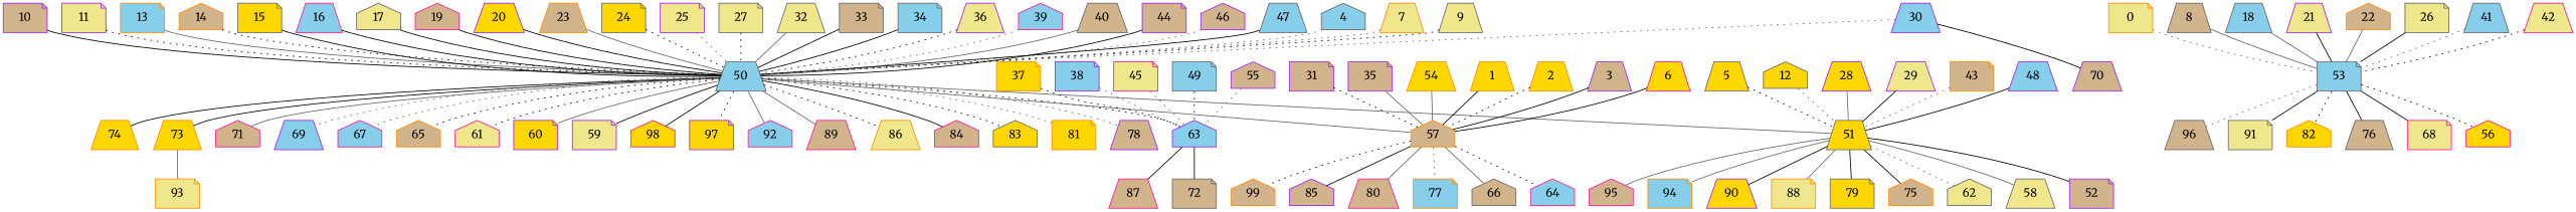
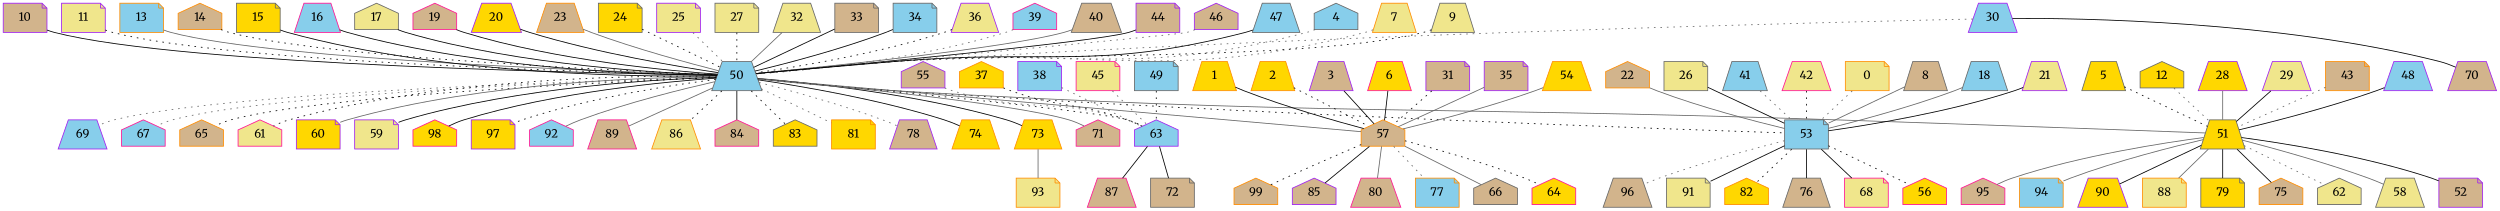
  graph {
    fontname=Merriweather
    node [color=gray40 fillcolor=tan fontname=Merriweather shape=trapezium style=filled]
    edge [color=black fontname=Merriweather style=solid]
    50 [fillcolor=skyblue]
    98 [color=deeppink fillcolor=gold shape=house]
    97 [color=purple fillcolor=gold shape=note]
    92 [color=deeppink fillcolor=skyblue shape=house]
    89 [color=deeppink]
    86 [color=darkorange fillcolor=khaki]
    84 [color=deeppink shape=house]
    83 [fillcolor=gold shape=house]
    81 [color=darkorange fillcolor=gold shape=note]
    78 [color=purple]
    74 [color=darkorange fillcolor=gold]
    73 [color=darkorange fillcolor=gold]
    71 [color=deeppink shape=house]
    69 [color=purple fillcolor=skyblue]
    67 [color=deeppink fillcolor=skyblue shape=house]
    65 [color=darkorange shape=house]
    63 [color=purple fillcolor=skyblue shape=house]
    61 [color=deeppink fillcolor=khaki shape=house]
    60 [color=purple fillcolor=gold shape=note]
    59 [color=purple fillcolor=khaki shape=note]
    57 [color=darkorange shape=house]
    53 [fillcolor=skyblue shape=note]
    51 [fillcolor=gold]
    93 [color=darkorange fillcolor=khaki shape=note]
    87 [color=deeppink]
    72 [shape=note]
    99 [color=darkorange shape=house]
    85 [color=purple shape=house]
    80 [color=deeppink]
    77 [color=darkorange fillcolor=skyblue shape=note]
    66 [shape=house]
-   64 [color=deeppink fillcolor=skyblue shape=house]
+   64 [color=deeppink fillcolor=gold shape=house]
    96
    91 [fillcolor=khaki shape=note]
    82 [color=darkorange fillcolor=gold shape=house]
    76
    68 [color=deeppink fillcolor=khaki shape=note]
    56 [color=deeppink fillcolor=gold shape=house]
    95 [color=deeppink shape=house]
    94 [color=darkorange fillcolor=skyblue shape=note]
    90 [color=purple fillcolor=gold]
    88 [color=darkorange fillcolor=khaki shape=note]
    79 [fillcolor=gold shape=note]
    75 [color=darkorange shape=house]
    62 [fillcolor=khaki shape=house]
    58 [fillcolor=khaki]
    52 [color=purple shape=note]
    4 [fillcolor=skyblue shape=house]
    7 [color=darkorange fillcolor=khaki]
    9 [fillcolor=khaki]
    10 [color=purple shape=note]
    11 [color=purple fillcolor=khaki shape=note]
    13 [color=darkorange fillcolor=skyblue shape=note]
    14 [color=darkorange shape=house]
    15 [fillcolor=gold shape=note]
    16 [color=deeppink fillcolor=skyblue]
    17 [fillcolor=khaki shape=house]
    19 [color=deeppink shape=house]
    20 [color=purple fillcolor=gold]
    23 [color=darkorange]
    24 [fillcolor=gold shape=note]
    25 [color=purple fillcolor=khaki shape=note]
    27 [fillcolor=khaki shape=note]
    30 [color=purple fillcolor=skyblue]
    70 [color=purple]
    32 [fillcolor=khaki]
    33 [shape=note]
    34 [fillcolor=skyblue shape=note]
    36 [color=purple fillcolor=khaki]
    39 [color=deeppink fillcolor=skyblue shape=house]
    40
    44 [color=purple shape=note]
    46 [color=purple shape=house]
    47 [fillcolor=skyblue]
    5 [fillcolor=gold]
    12 [fillcolor=gold shape=house]
    28 [color=purple fillcolor=gold]
    29 [color=purple fillcolor=khaki]
    43 [color=darkorange shape=note]
    48 [color=purple fillcolor=skyblue]
    0 [color=darkorange fillcolor=khaki shape=note]
    8
    18 [fillcolor=skyblue]
    21 [color=purple fillcolor=khaki]
    22 [color=darkorange shape=house]
    26 [fillcolor=khaki shape=note]
    41 [fillcolor=skyblue]
    42 [color=deeppink fillcolor=khaki]
    1 [color=darkorange fillcolor=gold]
    2 [color=darkorange fillcolor=gold]
    3 [color=purple]
    6 [color=deeppink fillcolor=gold]
    31 [color=purple shape=note]
    35 [color=purple shape=note]
    54 [color=darkorange fillcolor=gold]
-   37 [color=darkorange fillcolor=gold shape=note]
+   37 [color=darkorange fillcolor=gold shape=house]
    38 [color=purple fillcolor=skyblue shape=note]
    45 [color=deeppink fillcolor=khaki shape=note]
    49 [fillcolor=skyblue shape=note]
    55 [color=purple shape=house]
    50 -- 98
    50 -- 97 [style=dotted]
    50 -- 92 [color=gray40]
    50 -- 89 [color=gray40]
    50 -- 86 [style=dotted]
    50 -- 84
    50 -- 83 [style=dotted]
    50 -- 81 [color=gray40 style=dotted]
    50 -- 78 [color=gray40 style=dotted]
    50 -- 74
    50 -- 73
    50 -- 71 [color=gray40]
    50 -- 69 [color=gray40 style=dotted]
    50 -- 67 [color=gray40 style=dotted]
    50 -- 65 [style=dotted]
    50 -- 63 [style=dotted]
    50 -- 61 [style=dotted]
    50 -- 60 [color=gray40]
    50 -- 59
    50 -- 57 [color=gray40]
+   50 -- 53 [style=dotted]
    50 -- 51 [color=gray40]
    73 -- 93 [color=gray40]
    63 -- 87
    63 -- 72
    57 -- 99 [style=dotted]
    57 -- 85
    57 -- 80 [color=gray40]
    57 -- 77 [color=gray40 style=dotted]
    57 -- 66 [color=gray40]
    57 -- 64 [style=dotted]
    53 -- 96 [color=gray40 style=dotted]
    53 -- 91
    53 -- 82 [style=dotted]
    53 -- 76
    53 -- 68
    53 -- 56 [style=dotted]
    51 -- 95 [color=gray40]
    51 -- 94 [color=gray40]
    51 -- 90
    51 -- 88 [color=gray40]
    51 -- 79
    51 -- 75
    51 -- 62 [color=gray40 style=dotted]
    51 -- 58 [color=gray40]
    51 -- 52
    4 -- 50 [color=gray40 style=dotted]
    7 -- 50 [color=gray40 style=dotted]
    9 -- 50 [style=dotted]
    10 -- 50
    11 -- 50 [style=dotted]
    13 -- 50 [color=gray40]
    14 -- 50 [style=dotted]
    15 -- 50
    16 -- 50
    17 -- 50
    19 -- 50
    20 -- 50
    23 -- 50 [color=gray40]
    24 -- 50 [style=dotted]
    25 -- 50 [color=gray40 style=dotted]
    27 -- 50 [style=dotted]
    30 -- 50 [color=gray40 style=dotted]
    30 -- 70
    32 -- 50 [color=gray40]
    33 -- 50
    34 -- 50
    36 -- 50 [style=dotted]
    39 -- 50 [color=gray40 style=dotted]
    40 -- 50 [color=gray40]
    44 -- 50
    46 -- 50 [color=gray40 style=dotted]
    47 -- 50
    5 -- 51 [style=dotted]
    12 -- 51 [color=gray40 style=dotted]
    28 -- 51 [color=gray40]
    29 -- 51
    43 -- 51 [color=gray40 style=dotted]
    48 -- 51
    0 -- 53 [color=gray40 style=dotted]
    8 -- 53 [color=gray40]
    18 -- 53 [color=gray40]
    21 -- 53
    22 -- 53 [color=gray40]
    26 -- 53
    41 -- 53 [color=gray40 style=dotted]
    42 -- 53 [style=dotted]
    1 -- 57
    2 -- 57 [style=dotted]
    3 -- 57
    6 -- 57
    31 -- 57 [style=dotted]
    35 -- 57 [color=gray40]
    54 -- 57 [color=gray40]
    37 -- 63 [style=dotted]
    38 -- 63 [color=gray40 style=dotted]
    45 -- 63 [color=gray40 style=dotted]
    49 -- 63 [style=dotted]
    55 -- 63 [color=gray40 style=dotted]
  }
